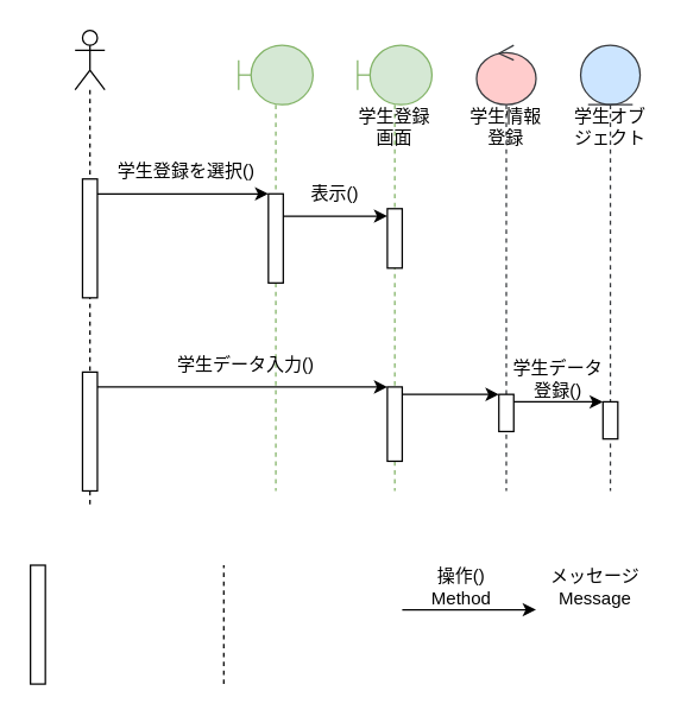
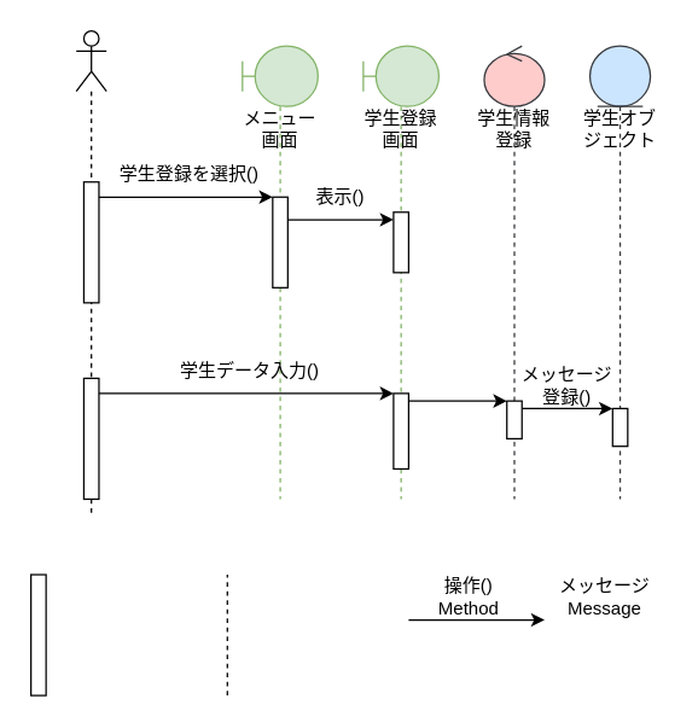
  <mxCell id="0" />
  <mxCell id="1" parent="0" />
  <mxCell id="2" value="" style="shape=umlLifeline;perimeter=lifelinePerimeter;whiteSpace=wrap;html=1;container=1;dropTarget=0;collapsible=0;recursiveResize=0;outlineConnect=0;portConstraint=eastwest;newEdgeStyle={&quot;curved&quot;:0,&quot;rounded&quot;:0};participant=umlActor;" vertex="1" parent="1"><mxGeometry x="50" y="20" width="20" height="320" as="geometry" /></mxCell>
  <mxCell id="3" value="" style="html=1;points=[[0,0,0,0,5],[0,1,0,0,-5],[1,0,0,0,5],[1,1,0,0,-5]];perimeter=orthogonalPerimeter;outlineConnect=0;targetShapes=umlLifeline;portConstraint=eastwest;newEdgeStyle={&quot;curved&quot;:0,&quot;rounded&quot;:0};" vertex="1" parent="2"><mxGeometry x="5" y="230" width="10" height="80" as="geometry" /></mxCell>
  <mxCell id="4" value="" style="html=1;points=[[0,0,0,0,5],[0,1,0,0,-5],[1,0,0,0,5],[1,1,0,0,-5]];perimeter=orthogonalPerimeter;outlineConnect=0;targetShapes=umlLifeline;portConstraint=eastwest;newEdgeStyle={&quot;curved&quot;:0,&quot;rounded&quot;:0};" vertex="1" parent="1"><mxGeometry x="55" y="120" width="10" height="80" as="geometry" /></mxCell>
  <mxCell id="5" value="" style="shape=umlLifeline;perimeter=lifelinePerimeter;whiteSpace=wrap;html=1;container=1;dropTarget=0;collapsible=0;recursiveResize=0;outlineConnect=0;portConstraint=eastwest;newEdgeStyle={&quot;curved&quot;:0,&quot;rounded&quot;:0};participant=umlBoundary;fillColor=#d5e8d4;strokeColor=#82b366;" vertex="1" parent="1"><mxGeometry x="160" y="30" width="50" height="300" as="geometry" /></mxCell>
  <mxCell id="6" value="" style="html=1;points=[[0,0,0,0,5],[0,1,0,0,-5],[1,0,0,0,5],[1,1,0,0,-5]];perimeter=orthogonalPerimeter;outlineConnect=0;targetShapes=umlLifeline;portConstraint=eastwest;newEdgeStyle={&quot;curved&quot;:0,&quot;rounded&quot;:0};" vertex="1" parent="5"><mxGeometry x="20" y="100" width="10" height="60" as="geometry" /></mxCell>
  <mxCell id="7" value="" style="shape=umlLifeline;perimeter=lifelinePerimeter;whiteSpace=wrap;html=1;container=1;dropTarget=0;collapsible=0;recursiveResize=0;outlineConnect=0;portConstraint=eastwest;newEdgeStyle={&quot;curved&quot;:0,&quot;rounded&quot;:0};participant=umlBoundary;fillColor=#d5e8d4;strokeColor=#82b366;" vertex="1" parent="1"><mxGeometry x="240" y="30" width="50" height="300" as="geometry" /></mxCell>
  <mxCell id="8" value="" style="html=1;points=[[0,0,0,0,5],[0,1,0,0,-5],[1,0,0,0,5],[1,1,0,0,-5]];perimeter=orthogonalPerimeter;outlineConnect=0;targetShapes=umlLifeline;portConstraint=eastwest;newEdgeStyle={&quot;curved&quot;:0,&quot;rounded&quot;:0};" vertex="1" parent="7"><mxGeometry x="20" y="110" width="10" height="40" as="geometry" /></mxCell>
  <mxCell id="9" value="" style="html=1;points=[[0,0,0,0,5],[0,1,0,0,-5],[1,0,0,0,5],[1,1,0,0,-5]];perimeter=orthogonalPerimeter;outlineConnect=0;targetShapes=umlLifeline;portConstraint=eastwest;newEdgeStyle={&quot;curved&quot;:0,&quot;rounded&quot;:0};" vertex="1" parent="7"><mxGeometry x="20" y="230" width="10" height="50" as="geometry" /></mxCell>
  <mxCell id="10" value="" style="shape=umlLifeline;perimeter=lifelinePerimeter;whiteSpace=wrap;html=1;container=1;dropTarget=0;collapsible=0;recursiveResize=0;outlineConnect=0;portConstraint=eastwest;newEdgeStyle={&quot;curved&quot;:0,&quot;rounded&quot;:0};participant=umlEntity;fillColor=#cce5ff;strokeColor=#36393d;" vertex="1" parent="1"><mxGeometry x="390" y="30" width="40" height="300" as="geometry" /></mxCell>
  <mxCell id="11" value="" style="html=1;points=[[0,0,0,0,5],[0,1,0,0,-5],[1,0,0,0,5],[1,1,0,0,-5]];perimeter=orthogonalPerimeter;outlineConnect=0;targetShapes=umlLifeline;portConstraint=eastwest;newEdgeStyle={&quot;curved&quot;:0,&quot;rounded&quot;:0};" vertex="1" parent="10"><mxGeometry x="15" y="240" width="10" height="25" as="geometry" /></mxCell>
  <mxCell id="12" value="" style="shape=umlLifeline;perimeter=lifelinePerimeter;whiteSpace=wrap;html=1;container=1;dropTarget=0;collapsible=0;recursiveResize=0;outlineConnect=0;portConstraint=eastwest;newEdgeStyle={&quot;curved&quot;:0,&quot;rounded&quot;:0};participant=umlControl;fillColor=#ffcccc;strokeColor=#36393d;" vertex="1" parent="1"><mxGeometry x="320" y="30" width="40" height="300" as="geometry" /></mxCell>
  <mxCell id="13" value="" style="html=1;points=[[0,0,0,0,5],[0,1,0,0,-5],[1,0,0,0,5],[1,1,0,0,-5]];perimeter=orthogonalPerimeter;outlineConnect=0;targetShapes=umlLifeline;portConstraint=eastwest;newEdgeStyle={&quot;curved&quot;:0,&quot;rounded&quot;:0};" vertex="1" parent="12"><mxGeometry x="15" y="235" width="10" height="25" as="geometry" /></mxCell>
  <mxCell id="14" value="" style="endArrow=classic;html=1;rounded=0;entryX=0;entryY=0;entryDx=0;entryDy=5;entryPerimeter=0;" edge="1" parent="1"><mxGeometry width="50" height="50" relative="1" as="geometry"><mxPoint x="65" y="130" as="sourcePoint" /><mxPoint x="180" y="130" as="targetPoint" /></mxGeometry></mxCell>
  <mxCell id="15" value="学生登録を選択()" style="text;html=1;align=center;verticalAlign=middle;whiteSpace=wrap;rounded=0;" vertex="1" parent="1"><mxGeometry x="70" y="100" width="110" height="30" as="geometry" /></mxCell>
  <mxCell id="16" value="表示()" style="text;html=1;align=center;verticalAlign=middle;whiteSpace=wrap;rounded=0;" vertex="1" parent="1"><mxGeometry x="200" y="120" width="50" height="20" as="geometry" /></mxCell>
  <mxCell id="17" value="" style="endArrow=classic;html=1;rounded=0;" edge="1" parent="1"><mxGeometry width="50" height="50" relative="1" as="geometry"><mxPoint x="190" y="145" as="sourcePoint" /><mxPoint x="260" y="145" as="targetPoint" /></mxGeometry></mxCell>
+ <mxCell id="18" value="メニュー&lt;div&gt;画面&lt;/div&gt;" style="text;html=1;align=center;verticalAlign=middle;whiteSpace=wrap;rounded=0;" vertex="1" parent="1"><mxGeometry x="160" y="70" width="50" height="30" as="geometry" /></mxCell>
  <mxCell id="19" value="学生登録&lt;div&gt;画面&lt;/div&gt;" style="text;html=1;align=center;verticalAlign=middle;whiteSpace=wrap;rounded=0;" vertex="1" parent="1"><mxGeometry x="225" y="70" width="80" height="30" as="geometry" /></mxCell>
  <mxCell id="20" value="学生情報&lt;div&gt;登録&lt;/div&gt;" style="text;html=1;align=center;verticalAlign=middle;whiteSpace=wrap;rounded=0;" vertex="1" parent="1"><mxGeometry x="310" y="70" width="60" height="30" as="geometry" /></mxCell>
  <mxCell id="21" value="学生オブジェクト" style="text;html=1;align=center;verticalAlign=middle;whiteSpace=wrap;rounded=0;" vertex="1" parent="1"><mxGeometry x="380" y="70" width="60" height="30" as="geometry" /></mxCell>
  <mxCell id="22" value="" style="endArrow=classic;html=1;rounded=0;exitX=1;exitY=0.125;exitDx=0;exitDy=0;exitPerimeter=0;" edge="1" parent="1" source="3" target="9"><mxGeometry width="50" height="50" relative="1" as="geometry"><mxPoint x="150" y="260" as="sourcePoint" /><mxPoint x="200" y="210" as="targetPoint" /></mxGeometry></mxCell>
  <mxCell id="23" value="学生データ入力()" style="text;html=1;align=center;verticalAlign=middle;whiteSpace=wrap;rounded=0;" vertex="1" parent="1"><mxGeometry x="110" y="230" width="110" height="30" as="geometry" /></mxCell>
  <mxCell id="24" value="" style="endArrow=classic;html=1;rounded=0;exitX=1;exitY=0;exitDx=0;exitDy=5;exitPerimeter=0;" edge="1" parent="1" source="9" target="13"><mxGeometry width="50" height="50" relative="1" as="geometry"><mxPoint x="250" y="260" as="sourcePoint" /><mxPoint x="330" y="270" as="targetPoint" /></mxGeometry></mxCell>
  <mxCell id="25" value="" style="endArrow=classic;html=1;rounded=0;exitX=1;exitY=0;exitDx=0;exitDy=5;exitPerimeter=0;" edge="1" parent="1" source="13" target="11"><mxGeometry width="50" height="50" relative="1" as="geometry"><mxPoint x="320" y="260" as="sourcePoint" /><mxPoint x="380" y="260" as="targetPoint" /></mxGeometry></mxCell>
- <mxCell id="26" value="学生データ&lt;div&gt;登録()&lt;/div&gt;" style="text;html=1;align=center;verticalAlign=middle;whiteSpace=wrap;rounded=0;" vertex="1" parent="1"><mxGeometry x="340" y="240" width="70" height="30" as="geometry" /></mxCell>
+ <mxCell id="26" value="メッセージ&lt;div&gt;登録()&lt;/div&gt;" style="text;html=1;align=center;verticalAlign=middle;whiteSpace=wrap;rounded=0;" vertex="1" parent="1"><mxGeometry x="340" y="240" width="70" height="30" as="geometry" /></mxCell>
  <mxCell id="27" value="" style="html=1;points=[[0,0,0,0,5],[0,1,0,0,-5],[1,0,0,0,5],[1,1,0,0,-5]];perimeter=orthogonalPerimeter;outlineConnect=0;targetShapes=umlLifeline;portConstraint=eastwest;newEdgeStyle={&quot;curved&quot;:0,&quot;rounded&quot;:0};" vertex="1" parent="1"><mxGeometry x="20" y="380" width="10" height="80" as="geometry" /></mxCell>
  <mxCell id="28" value="" style="endArrow=classic;html=1;rounded=0;" edge="1" parent="1"><mxGeometry width="50" height="50" relative="1" as="geometry"><mxPoint x="270" y="410" as="sourcePoint" /><mxPoint x="360" y="410" as="targetPoint" /></mxGeometry></mxCell>
  <mxCell id="29" value="操作()&lt;div&gt;Method&lt;span style=&quot;color: rgba(0, 0, 0, 0); font-family: monospace; font-size: 0px; text-align: start; text-wrap-mode: nowrap; background-color: transparent;&quot;&gt;%3CmxGraphModel%3E%3Croot%3E%3CmxCell%20id%3D%220%22%2F%3E%3CmxCell%20id%3D%221%22%20parent%3D%220%22%2F%3E%3CmxCell%20id%3D%222%22%20value%3D%22%E7%94%9F%E5%AD%98%E7%B7%9A%26lt%3Bdiv%26gt%3BLife%20Line%26lt%3B%2Fdiv%26gt%3B%22%20style%3D%22text%3BstrokeColor%3Dnone%3Balign%3Dcenter%3BfillColor%3Dnone%3Bhtml%3D1%3BverticalAlign%3Dmiddle%3BwhiteSpace%3Dwrap%3Brounded%3D0%3B%22%20vertex%3D%221%22%20parent%3D%221%22%3E%3CmxGeometry%20x%3D%22180%22%20y%3D%22400%22%20width%3D%2280%22%20height%3D%2230%22%20as%3D%22geometry%22%2F%3E%3C%2FmxCell%3E%3C%2Froot%3E%3C%2FmxGraphModel%3E&lt;/span&gt;&lt;span style=&quot;color: rgba(0, 0, 0, 0); font-family: monospace; font-size: 0px; text-align: start; text-wrap-mode: nowrap; background-color: transparent;&quot;&gt;%3CmxGraphModel%3E%3Croot%3E%3CmxCell%20id%3D%220%22%2F%3E%3CmxCell%20id%3D%221%22%20parent%3D%220%22%2F%3E%3CmxCell%20id%3D%222%22%20value%3D%22%E7%94%9F%E5%AD%98%E7%B7%9A%26lt%3Bdiv%26gt%3BLife%20Line%26lt%3B%2Fdiv%26gt%3B%22%20style%3D%22text%3BstrokeColor%3Dnone%3Balign%3Dcenter%3BfillColor%3Dnone%3Bhtml%3D1%3BverticalAlign%3Dmiddle%3BwhiteSpace%3Dwrap%3Brounded%3D0%3B%22%20vertex%3D%221%22%20parent%3D%221%22%3E%3CmxGeometry%20x%3D%22180%22%20y%3D%22400%22%20width%3D%2280%22%20height%3D%2230%22%20as%3D%22geometry%22%2F%3E%3C%2FmxCell%3E%3C%2Froot%3E%3C%2FmxGraphModel%3E&lt;/span&gt;&lt;/div&gt;" style="text;strokeColor=none;align=center;fillColor=none;html=1;verticalAlign=middle;whiteSpace=wrap;rounded=0;" vertex="1" parent="1"><mxGeometry x="270" y="380" width="80" height="30" as="geometry" /></mxCell>
  <mxCell id="30" value="メッセージ&lt;div&gt;Message&lt;/div&gt;" style="text;strokeColor=none;align=center;fillColor=none;html=1;verticalAlign=middle;whiteSpace=wrap;rounded=0;" vertex="1" parent="1"><mxGeometry x="360" y="380" width="80" height="30" as="geometry" /></mxCell>
  <mxCell id="31" value="" style="endArrow=none;dashed=1;html=1;rounded=0;" edge="1" parent="1"><mxGeometry width="50" height="50" relative="1" as="geometry"><mxPoint x="150" y="460" as="sourcePoint" /><mxPoint x="150" y="380" as="targetPoint" /></mxGeometry></mxCell>
